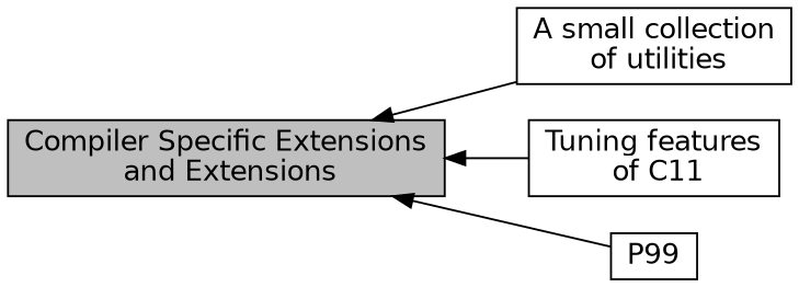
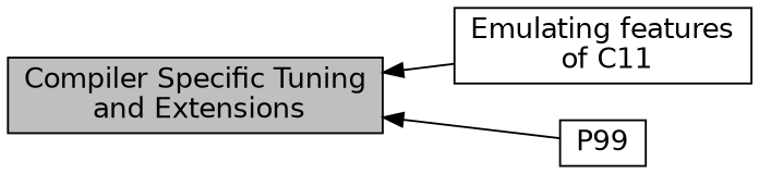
  digraph {
    rankdir=LR
    node [color=black fillcolor=white fontname=Helvetica fontsize=14 shape=box style=filled]
    edge [dir=back fontname=Helvetica fontsize=14 labelfontname=Helvetica labelfontsize=14 shape=plaintext style=solid]
-   n1 [fillcolor=grey75 fontcolor=black height=0.2 label="Compiler Specific Extensions\l and Extensions" width=0.4]
-   n2 [height=0.2 label="A small collection\l of utilities" width=0.4]
-   n3 [height=0.2 label="Tuning features\l of C11" width=0.4]
+   n1 [fillcolor=grey75 fontcolor=black height=0.2 label="Compiler Specific Tuning\l and Extensions" width=0.4]
+   n3 [height=0.2 label="Emulating features\l of C11" width=0.4]
    n4 [height=0.2 label=P99 width=0.4]
-   n1 -> n2
    n1 -> n3
    n1 -> n4
  }
